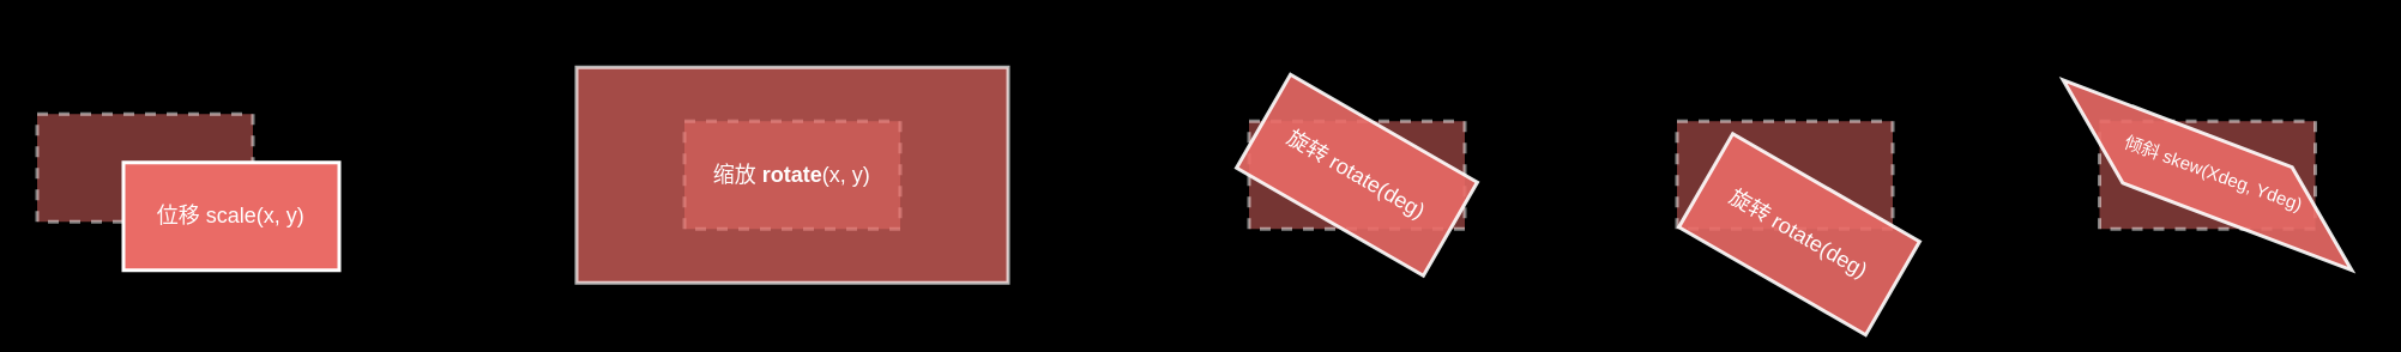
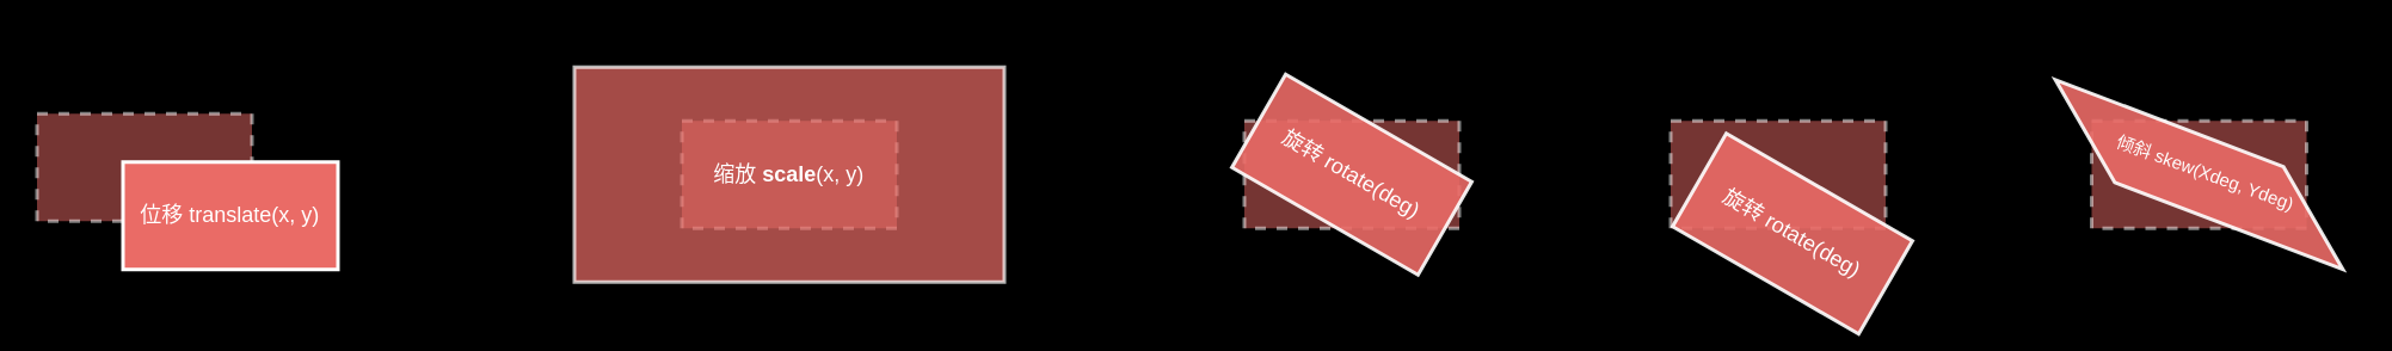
  <mxCell id="0" />
  <mxCell id="1" parent="0" />
  <mxCell id="2" value="" style="rounded=0;whiteSpace=wrap;html=1;strokeColor=#FFFFFF;fillColor=#EA6B66;dashed=1;strokeWidth=2;opacity=50;" parent="1" vertex="1"><mxGeometry x="20" y="46" width="120" height="60" as="geometry" /></mxCell>
- <mxCell id="3" value="&lt;font color=&quot;#ffffff&quot;&gt;位移&amp;nbsp;&lt;span data-reactroot=&quot;&quot; class=&quot;notion-enable-hover&quot; data-token-index=&quot;2&quot; style=&quot;fill: rgb(203, 145, 47);&quot;&gt;scale(x, y)&lt;/span&gt;&lt;/font&gt;" style="rounded=0;whiteSpace=wrap;html=1;strokeColor=#FFFFFF;fillColor=#EA6B66;strokeWidth=2;" parent="1" vertex="1"><mxGeometry x="68" y="73" width="120" height="60" as="geometry" /></mxCell>
+ <mxCell id="3" value="&lt;font color=&quot;#ffffff&quot;&gt;位移&amp;nbsp;&lt;span data-reactroot=&quot;&quot; class=&quot;notion-enable-hover&quot; data-token-index=&quot;2&quot; style=&quot;fill: rgb(203, 145, 47);&quot;&gt;translate(x, y)&lt;/span&gt;&lt;/font&gt;" style="rounded=0;whiteSpace=wrap;html=1;strokeColor=#FFFFFF;fillColor=#EA6B66;strokeWidth=2;" parent="1" vertex="1"><mxGeometry x="68" y="73" width="120" height="60" as="geometry" /></mxCell>
  <mxCell id="4" value="" style="rounded=0;whiteSpace=wrap;html=1;strokeColor=#FFFFFF;fillColor=#EA6B66;dashed=1;strokeWidth=2;opacity=50;" parent="1" vertex="1"><mxGeometry x="380" y="50" width="120" height="60" as="geometry" /></mxCell>
- <mxCell id="5" value="&lt;font color=&quot;#ffffff&quot;&gt;&lt;span data-reactroot=&quot;&quot; class=&quot;notion-enable-hover&quot; data-token-index=&quot;0&quot; style=&quot;fill: rgb(203, 145, 47);&quot;&gt;缩放 &lt;/span&gt;&lt;span data-reactroot=&quot;&quot; class=&quot;notion-enable-hover&quot; data-token-index=&quot;1&quot; style=&quot;font-weight: 600; fill: rgb(203, 145, 47);&quot;&gt;rotate&lt;/span&gt;&lt;span data-reactroot=&quot;&quot; class=&quot;notion-enable-hover&quot; data-token-index=&quot;2&quot; style=&quot;fill: rgb(203, 145, 47);&quot;&gt;(x, y)&lt;/span&gt;&lt;/font&gt;" style="rounded=0;whiteSpace=wrap;html=1;strokeColor=#FFFFFF;fillColor=#EA6B66;strokeWidth=2;opacity=70;" parent="1" vertex="1"><mxGeometry x="320" y="20" width="240" height="120" as="geometry" /></mxCell>
+ <mxCell id="5" value="&lt;font color=&quot;#ffffff&quot;&gt;&lt;span data-reactroot=&quot;&quot; class=&quot;notion-enable-hover&quot; data-token-index=&quot;0&quot; style=&quot;fill: rgb(203, 145, 47);&quot;&gt;缩放 &lt;/span&gt;&lt;span data-reactroot=&quot;&quot; class=&quot;notion-enable-hover&quot; data-token-index=&quot;1&quot; style=&quot;font-weight: 600; fill: rgb(203, 145, 47);&quot;&gt;scale&lt;/span&gt;&lt;span data-reactroot=&quot;&quot; class=&quot;notion-enable-hover&quot; data-token-index=&quot;2&quot; style=&quot;fill: rgb(203, 145, 47);&quot;&gt;(x, y)&lt;/span&gt;&lt;/font&gt;" style="rounded=0;whiteSpace=wrap;html=1;strokeColor=#FFFFFF;fillColor=#EA6B66;strokeWidth=2;opacity=70;" parent="1" vertex="1"><mxGeometry x="320" y="20" width="240" height="120" as="geometry" /></mxCell>
  <mxCell id="6" value="" style="rounded=0;whiteSpace=wrap;html=1;strokeColor=#FFFFFF;fillColor=#EA6B66;dashed=1;strokeWidth=2;opacity=50;" vertex="1" parent="1"><mxGeometry x="694" y="50" width="120" height="60" as="geometry" /></mxCell>
  <mxCell id="7" value="&lt;font color=&quot;#ffffff&quot;&gt;旋转 rotate&lt;span data-reactroot=&quot;&quot; class=&quot;notion-enable-hover&quot; data-token-index=&quot;2&quot; style=&quot;fill: rgb(203, 145, 47);&quot;&gt;(deg)&lt;/span&gt;&lt;/font&gt;" style="rounded=0;whiteSpace=wrap;html=1;strokeColor=#FFFFFF;fillColor=#EA6B66;strokeWidth=2;rotation=30;opacity=90;" vertex="1" parent="1"><mxGeometry x="694" y="50" width="120" height="60" as="geometry" /></mxCell>
  <mxCell id="8" value="" style="rounded=0;whiteSpace=wrap;html=1;strokeColor=#FFFFFF;fillColor=#EA6B66;dashed=1;strokeWidth=2;opacity=50;" vertex="1" parent="1"><mxGeometry x="932" y="50" width="120" height="60" as="geometry" /></mxCell>
  <mxCell id="9" value="&lt;font color=&quot;#ffffff&quot;&gt;旋转 rotate&lt;span data-reactroot=&quot;&quot; class=&quot;notion-enable-hover&quot; data-token-index=&quot;2&quot; style=&quot;fill: rgb(203, 145, 47);&quot;&gt;(deg)&lt;/span&gt;&lt;/font&gt;" style="rounded=0;whiteSpace=wrap;html=1;strokeColor=#FFFFFF;fillColor=#EA6B66;strokeWidth=2;rotation=30;opacity=90;" vertex="1" parent="1"><mxGeometry x="940" y="83" width="120" height="60" as="geometry" /></mxCell>
  <mxCell id="10" value="" style="rounded=0;whiteSpace=wrap;html=1;strokeColor=#FFFFFF;fillColor=#EA6B66;dashed=1;strokeWidth=2;opacity=50;" vertex="1" parent="1"><mxGeometry x="1167" y="50" width="120" height="60" as="geometry" /></mxCell>
  <mxCell id="11" value="" style="shape=parallelogram;perimeter=parallelogramPerimeter;whiteSpace=wrap;html=1;fixedSize=1;opacity=90;size=105.747;rotation=60;strokeColor=#FFFFFF;fillColor=#EA6B66;strokeWidth=2;" vertex="1" parent="1"><mxGeometry x="1141" y="37" width="172" height="86" as="geometry" /></mxCell>
  <mxCell id="12" value="&lt;font style=&quot;font-size: 10px;&quot; color=&quot;#ffffff&quot;&gt;倾斜 skew(Xdeg, Ydeg)&lt;/font&gt;" style="text;html=1;strokeColor=none;fillColor=none;align=center;verticalAlign=middle;whiteSpace=wrap;rounded=0;opacity=90;rotation=20;" vertex="1" parent="1"><mxGeometry x="1152" y="64" width="158" height="30" as="geometry" /></mxCell>
